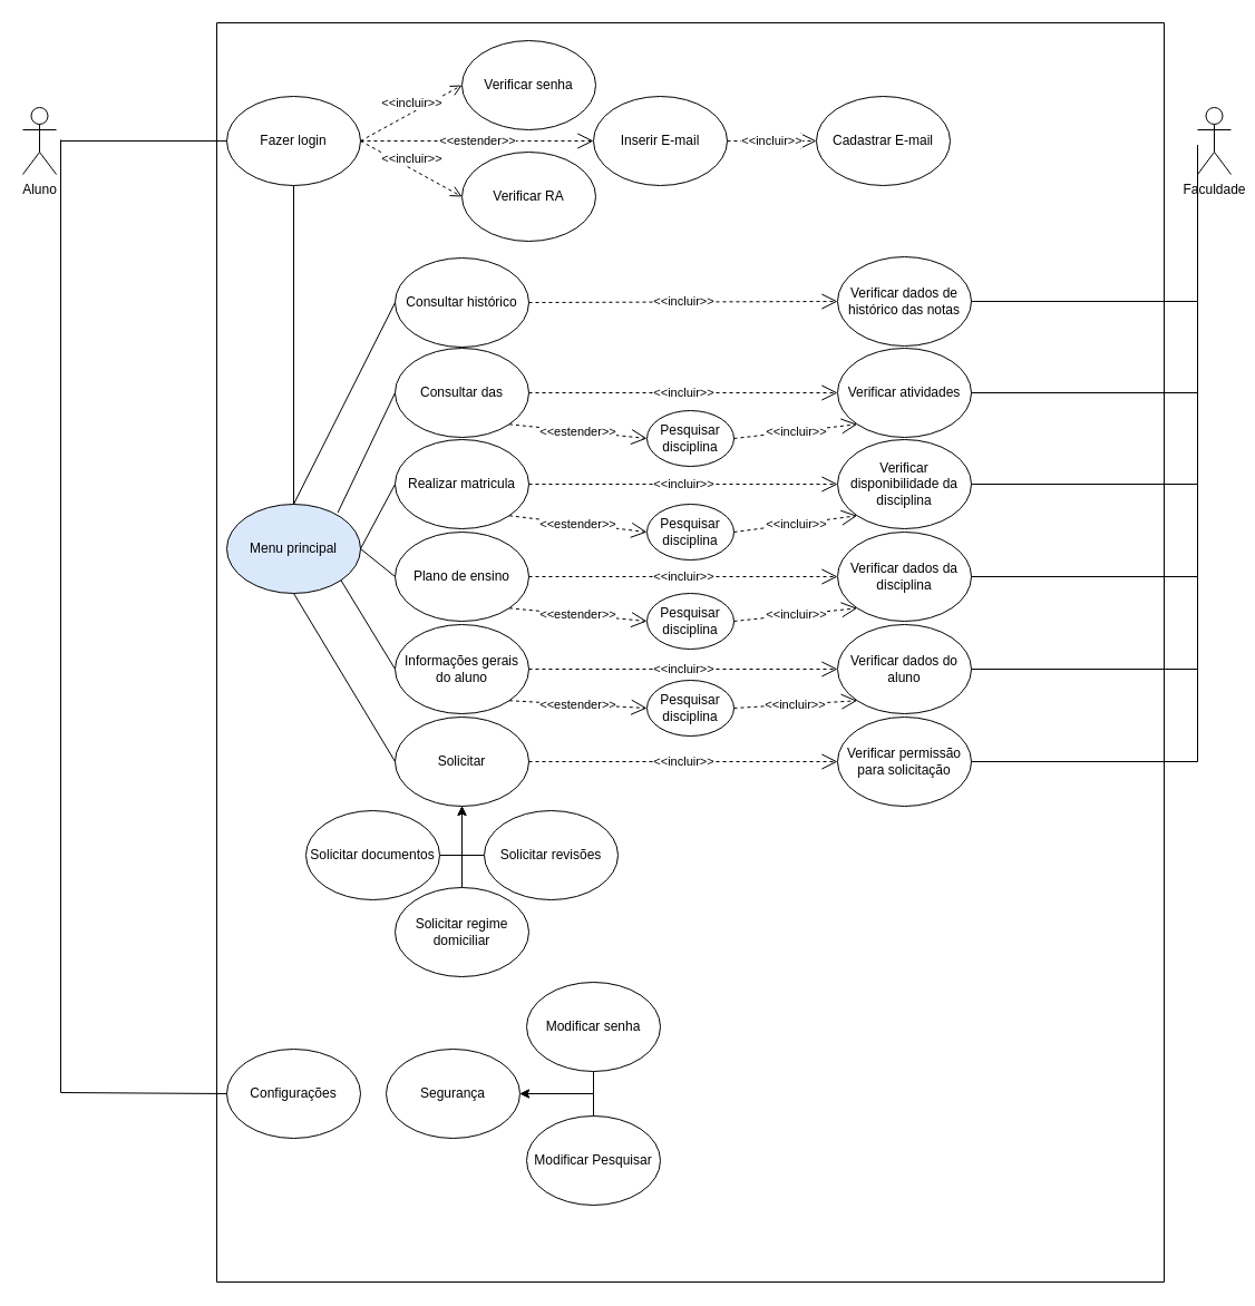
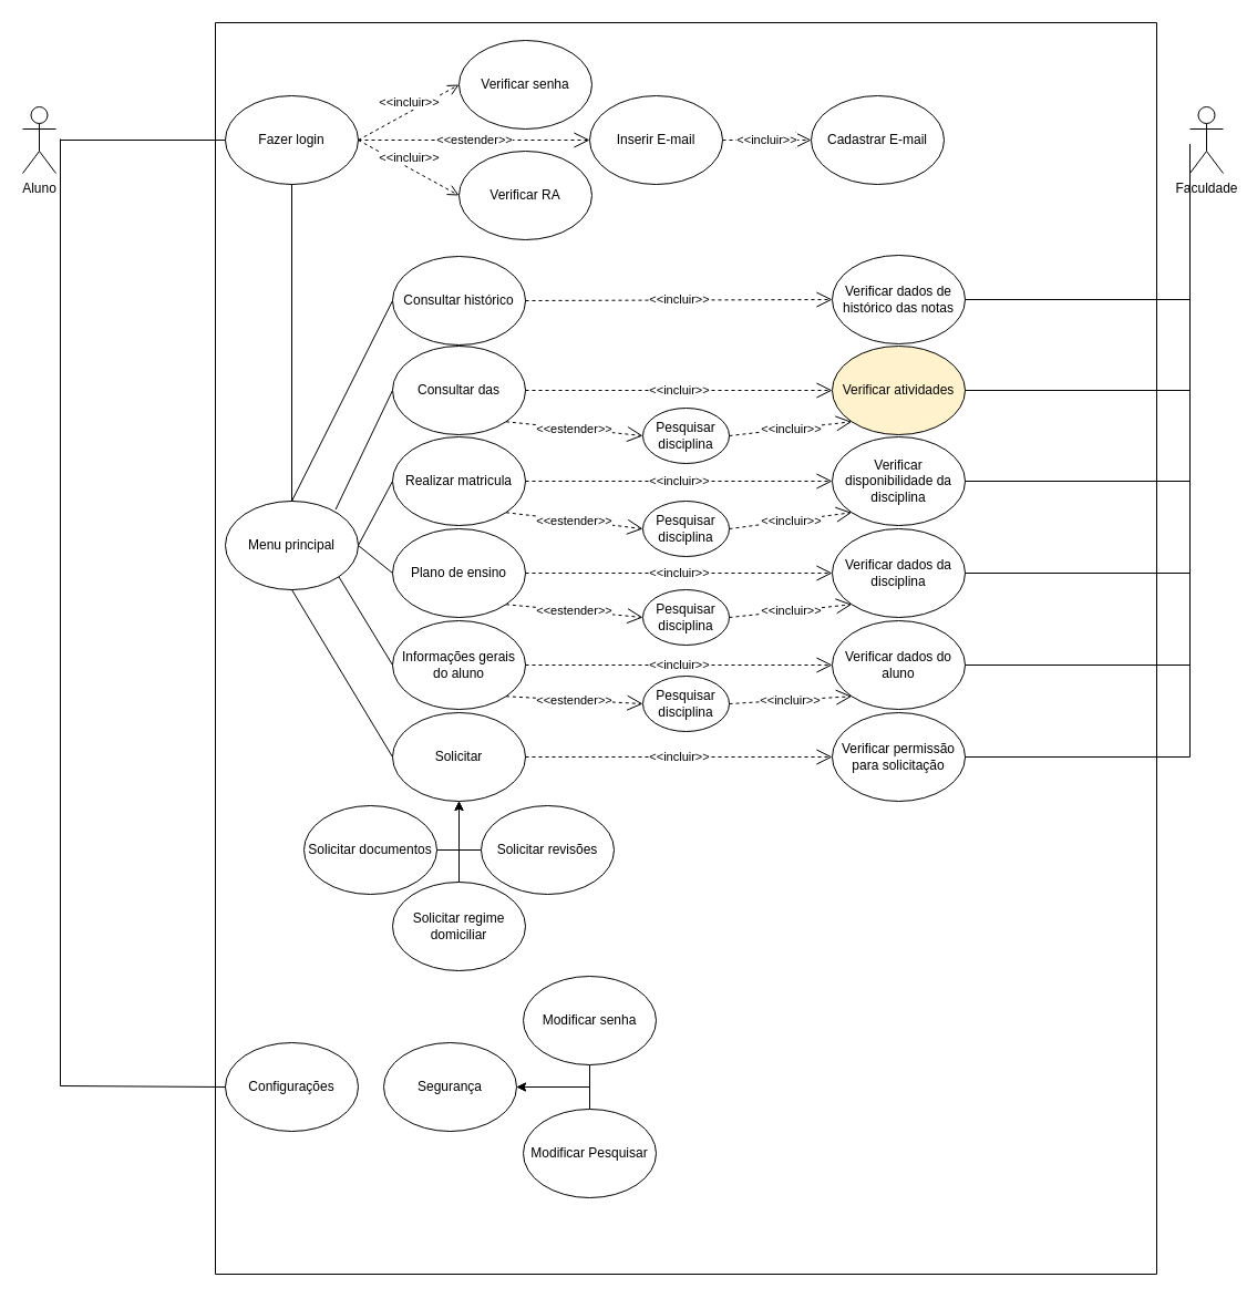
  <mxCell id="0" />
  <mxCell id="1" parent="0" />
  <mxCell id="2" value="Aluno" style="shape=umlActor;verticalLabelPosition=bottom;verticalAlign=top;html=1;outlineConnect=0;" parent="1" vertex="1"><mxGeometry x="20" y="96" width="30" height="60" as="geometry" /></mxCell>
  <mxCell id="3" value="Faculdade" style="shape=umlActor;verticalLabelPosition=bottom;verticalAlign=top;html=1;outlineConnect=0;" parent="1" vertex="1"><mxGeometry x="1074" y="96" width="30" height="60" as="geometry" /></mxCell>
  <mxCell id="4" value="" style="swimlane;startSize=0;" parent="1" vertex="1"><mxGeometry x="194" y="20" width="850" height="1130" as="geometry" /></mxCell>
  <mxCell id="5" value="Fazer login" style="ellipse;whiteSpace=wrap;html=1;" parent="4" vertex="1"><mxGeometry x="9" y="66" width="120" height="80" as="geometry" /></mxCell>
  <mxCell id="6" value="Verificar senha" style="ellipse;whiteSpace=wrap;html=1;" parent="4" vertex="1"><mxGeometry x="220" y="16" width="120" height="80" as="geometry" /></mxCell>
  <mxCell id="7" value="Verificar RA" style="ellipse;whiteSpace=wrap;html=1;" parent="4" vertex="1"><mxGeometry x="220" y="116" width="120" height="80" as="geometry" /></mxCell>
  <mxCell id="8" value="&amp;lt;&amp;lt;incluir&amp;gt;&amp;gt;" style="html=1;verticalAlign=bottom;endArrow=open;dashed=1;endSize=8;curved=0;rounded=0;exitX=1;exitY=0.5;exitDx=0;exitDy=0;entryX=0;entryY=0.5;entryDx=0;entryDy=0;" parent="4" source="5" target="6" edge="1"><mxGeometry relative="1" as="geometry"><mxPoint x="200" y="116" as="sourcePoint" /><mxPoint x="120" y="116" as="targetPoint" /></mxGeometry></mxCell>
  <mxCell id="9" value="&amp;lt;&amp;lt;incluir&amp;gt;&amp;gt;" style="html=1;verticalAlign=bottom;endArrow=open;dashed=1;endSize=8;curved=0;rounded=0;entryX=0;entryY=0.5;entryDx=0;entryDy=0;exitX=1;exitY=0.5;exitDx=0;exitDy=0;" parent="4" source="5" target="7" edge="1"><mxGeometry relative="1" as="geometry"><mxPoint x="200" y="116" as="sourcePoint" /><mxPoint x="120" y="116" as="targetPoint" /></mxGeometry></mxCell>
- <mxCell id="10" value="Menu principal" style="ellipse;whiteSpace=wrap;html=1;fillColor=#dae8fc;" parent="4" vertex="1"><mxGeometry x="9" y="432" width="120" height="80" as="geometry" /></mxCell>
+ <mxCell id="10" value="Menu principal" style="ellipse;whiteSpace=wrap;html=1;" parent="4" vertex="1"><mxGeometry x="9" y="432" width="120" height="80" as="geometry" /></mxCell>
  <mxCell id="11" value="" style="endArrow=none;html=1;rounded=0;entryX=0.5;entryY=1;entryDx=0;entryDy=0;exitX=0.5;exitY=0;exitDx=0;exitDy=0;" parent="4" source="10" target="5" edge="1"><mxGeometry width="50" height="50" relative="1" as="geometry"><mxPoint x="329" y="260" as="sourcePoint" /><mxPoint x="379" y="210" as="targetPoint" /></mxGeometry></mxCell>
  <mxCell id="12" value="Realizar matricula" style="ellipse;whiteSpace=wrap;html=1;" parent="4" vertex="1"><mxGeometry x="160" y="374" width="120" height="80" as="geometry" /></mxCell>
  <mxCell id="13" value="Consultar histórico" style="ellipse;whiteSpace=wrap;html=1;" parent="4" vertex="1"><mxGeometry x="160" y="211" width="120" height="80" as="geometry" /></mxCell>
  <mxCell id="14" value="Consultar das" style="ellipse;whiteSpace=wrap;html=1;" parent="4" vertex="1"><mxGeometry x="160" y="292" width="120" height="80" as="geometry" /></mxCell>
  <mxCell id="15" value="Segurança" style="ellipse;whiteSpace=wrap;html=1;" parent="4" vertex="1"><mxGeometry x="152" y="921" width="120" height="80" as="geometry" /></mxCell>
  <mxCell id="16" value="Solicitar" style="ellipse;whiteSpace=wrap;html=1;" parent="4" vertex="1"><mxGeometry x="160" y="623" width="120" height="80" as="geometry" /></mxCell>
  <mxCell id="17" value="Plano de ensino" style="ellipse;whiteSpace=wrap;html=1;" parent="4" vertex="1"><mxGeometry x="160" y="457" width="120" height="80" as="geometry" /></mxCell>
  <mxCell id="18" value="Verificar disponibilidade da disciplina" style="ellipse;whiteSpace=wrap;html=1;" parent="4" vertex="1"><mxGeometry x="557" y="374" width="120" height="80" as="geometry" /></mxCell>
  <mxCell id="19" value="" style="endArrow=none;html=1;rounded=0;exitX=1;exitY=0.5;exitDx=0;exitDy=0;" parent="4" source="18" edge="1"><mxGeometry width="50" height="50" relative="1" as="geometry"><mxPoint x="610" y="170" as="sourcePoint" /><mxPoint x="880" y="110" as="targetPoint" /><Array as="points"><mxPoint x="880" y="414" /></Array></mxGeometry></mxCell>
- <mxCell id="20" value="Verificar atividades" style="ellipse;whiteSpace=wrap;html=1;" parent="4" vertex="1"><mxGeometry x="557" y="292" width="120" height="80" as="geometry" /></mxCell>
+ <mxCell id="20" value="Verificar atividades" style="ellipse;whiteSpace=wrap;html=1;fillColor=#fff2cc;" parent="4" vertex="1"><mxGeometry x="557" y="292" width="120" height="80" as="geometry" /></mxCell>
  <mxCell id="21" value="" style="endArrow=none;html=1;rounded=0;exitX=1;exitY=0.5;exitDx=0;exitDy=0;" parent="4" source="20" edge="1"><mxGeometry width="50" height="50" relative="1" as="geometry"><mxPoint x="380" y="680" as="sourcePoint" /><mxPoint x="880" y="110" as="targetPoint" /><Array as="points"><mxPoint x="880" y="332" /></Array></mxGeometry></mxCell>
  <mxCell id="22" value="Verificar dados de histórico das notas" style="ellipse;whiteSpace=wrap;html=1;" parent="4" vertex="1"><mxGeometry x="557" y="210" width="120" height="80" as="geometry" /></mxCell>
  <mxCell id="23" value="&amp;lt;&amp;lt;incluir&amp;gt;&amp;gt;" style="endArrow=open;endSize=12;dashed=1;html=1;rounded=0;exitX=1;exitY=0.5;exitDx=0;exitDy=0;entryX=0;entryY=0.5;entryDx=0;entryDy=0;" parent="4" source="13" target="22" edge="1"><mxGeometry width="160" relative="1" as="geometry"><mxPoint x="460" y="170" as="sourcePoint" /><mxPoint x="620" y="170" as="targetPoint" /></mxGeometry></mxCell>
  <mxCell id="24" value="&amp;lt;&amp;lt;incluir&amp;gt;&amp;gt;" style="endArrow=open;endSize=12;dashed=1;html=1;rounded=0;exitX=1;exitY=0.5;exitDx=0;exitDy=0;entryX=0;entryY=0.5;entryDx=0;entryDy=0;" parent="4" source="14" target="20" edge="1"><mxGeometry width="160" relative="1" as="geometry"><mxPoint x="200" y="430" as="sourcePoint" /><mxPoint x="360" y="430" as="targetPoint" /></mxGeometry></mxCell>
  <mxCell id="25" value="&amp;lt;&amp;lt;incluir&amp;gt;&amp;gt;" style="endArrow=open;endSize=12;dashed=1;html=1;rounded=0;entryX=0;entryY=0.5;entryDx=0;entryDy=0;exitX=1;exitY=0.5;exitDx=0;exitDy=0;" parent="4" source="12" target="18" edge="1"><mxGeometry width="160" relative="1" as="geometry"><mxPoint x="280" y="430" as="sourcePoint" /><mxPoint x="360" y="430" as="targetPoint" /></mxGeometry></mxCell>
  <mxCell id="26" style="edgeStyle=orthogonalEdgeStyle;rounded=0;orthogonalLoop=1;jettySize=auto;html=1;exitX=1;exitY=0.5;exitDx=0;exitDy=0;" parent="4" source="27" target="16" edge="1"><mxGeometry relative="1" as="geometry" /></mxCell>
  <mxCell id="27" value="Solicitar documentos" style="ellipse;whiteSpace=wrap;html=1;" parent="4" vertex="1"><mxGeometry x="80" y="707" width="120" height="80" as="geometry" /></mxCell>
  <mxCell id="28" value="" style="endArrow=none;html=1;rounded=0;exitX=1;exitY=0.5;exitDx=0;exitDy=0;" parent="4" source="22" edge="1"><mxGeometry width="50" height="50" relative="1" as="geometry"><mxPoint x="510" y="250" as="sourcePoint" /><mxPoint x="880" y="110" as="targetPoint" /><Array as="points"><mxPoint x="880" y="250" /></Array></mxGeometry></mxCell>
  <mxCell id="29" style="edgeStyle=orthogonalEdgeStyle;rounded=0;orthogonalLoop=1;jettySize=auto;html=1;exitX=0;exitY=0.5;exitDx=0;exitDy=0;entryX=0.5;entryY=1;entryDx=0;entryDy=0;" parent="4" source="30" target="16" edge="1"><mxGeometry relative="1" as="geometry" /></mxCell>
  <mxCell id="30" value="Solicitar revisões" style="ellipse;whiteSpace=wrap;html=1;" parent="4" vertex="1"><mxGeometry x="240" y="707" width="120" height="80" as="geometry" /></mxCell>
  <mxCell id="31" value="Configurações" style="ellipse;whiteSpace=wrap;html=1;" parent="4" vertex="1"><mxGeometry x="9" y="921" width="120" height="80" as="geometry" /></mxCell>
  <mxCell id="32" style="edgeStyle=orthogonalEdgeStyle;rounded=0;orthogonalLoop=1;jettySize=auto;html=1;exitX=0.5;exitY=1;exitDx=0;exitDy=0;entryX=1;entryY=0.5;entryDx=0;entryDy=0;" parent="4" source="33" target="15" edge="1"><mxGeometry relative="1" as="geometry" /></mxCell>
  <mxCell id="33" value="Modificar senha" style="ellipse;whiteSpace=wrap;html=1;" parent="4" vertex="1"><mxGeometry x="278" y="861" width="120" height="80" as="geometry" /></mxCell>
  <mxCell id="34" style="edgeStyle=orthogonalEdgeStyle;rounded=0;orthogonalLoop=1;jettySize=auto;html=1;exitX=0.5;exitY=0;exitDx=0;exitDy=0;entryX=1;entryY=0.5;entryDx=0;entryDy=0;" parent="4" source="35" target="15" edge="1"><mxGeometry relative="1" as="geometry" /></mxCell>
  <mxCell id="35" value="Modificar Pesquisar" style="ellipse;whiteSpace=wrap;html=1;" parent="4" vertex="1"><mxGeometry x="278" y="981" width="120" height="80" as="geometry" /></mxCell>
  <mxCell id="36" value="Inserir E-mail" style="ellipse;whiteSpace=wrap;html=1;" parent="4" vertex="1"><mxGeometry x="338" y="66" width="120" height="80" as="geometry" /></mxCell>
  <mxCell id="37" value="&amp;lt;&amp;lt;estender&amp;gt;&amp;gt;" style="endArrow=open;endSize=12;dashed=1;html=1;rounded=0;exitX=1;exitY=0.5;exitDx=0;exitDy=0;entryX=0;entryY=0.5;entryDx=0;entryDy=0;" parent="4" source="5" target="36" edge="1"><mxGeometry width="160" relative="1" as="geometry"><mxPoint x="430" y="190" as="sourcePoint" /><mxPoint x="590" y="190" as="targetPoint" /></mxGeometry></mxCell>
  <mxCell id="38" value="Verificar dados da disciplina" style="ellipse;whiteSpace=wrap;html=1;" parent="4" vertex="1"><mxGeometry x="557" y="457" width="120" height="80" as="geometry" /></mxCell>
  <mxCell id="39" value="&amp;lt;&amp;lt;incluir&amp;gt;&amp;gt;" style="endArrow=open;endSize=12;dashed=1;html=1;rounded=0;exitX=1;exitY=0.5;exitDx=0;exitDy=0;entryX=0;entryY=0.5;entryDx=0;entryDy=0;" parent="4" source="17" target="38" edge="1"><mxGeometry width="160" relative="1" as="geometry"><mxPoint x="430" y="600" as="sourcePoint" /><mxPoint x="590" y="600" as="targetPoint" /></mxGeometry></mxCell>
  <mxCell id="40" value="" style="endArrow=none;html=1;rounded=0;exitX=1;exitY=0.5;exitDx=0;exitDy=0;" parent="4" source="38" edge="1"><mxGeometry width="50" height="50" relative="1" as="geometry"><mxPoint x="480" y="720" as="sourcePoint" /><mxPoint x="880" y="110" as="targetPoint" /><Array as="points"><mxPoint x="880" y="497" /></Array></mxGeometry></mxCell>
  <mxCell id="41" value="Verificar permissão para solicitação" style="ellipse;whiteSpace=wrap;html=1;" parent="4" vertex="1"><mxGeometry x="557" y="623" width="120" height="80" as="geometry" /></mxCell>
  <mxCell id="42" value="&amp;lt;&amp;lt;incluir&amp;gt;&amp;gt;" style="endArrow=open;endSize=12;dashed=1;html=1;rounded=0;exitX=1;exitY=0.5;exitDx=0;exitDy=0;entryX=0;entryY=0.5;entryDx=0;entryDy=0;" parent="4" source="16" target="41" edge="1"><mxGeometry width="160" relative="1" as="geometry"><mxPoint x="520" y="662" as="sourcePoint" /><mxPoint x="680" y="662" as="targetPoint" /></mxGeometry></mxCell>
  <mxCell id="43" value="" style="endArrow=none;html=1;rounded=0;exitX=1;exitY=0.5;exitDx=0;exitDy=0;" parent="4" source="41" edge="1"><mxGeometry width="50" height="50" relative="1" as="geometry"><mxPoint x="640" y="690" as="sourcePoint" /><mxPoint x="880" y="110" as="targetPoint" /><Array as="points"><mxPoint x="880" y="663" /></Array></mxGeometry></mxCell>
  <mxCell id="44" style="edgeStyle=orthogonalEdgeStyle;rounded=0;orthogonalLoop=1;jettySize=auto;html=1;exitX=0.5;exitY=0;exitDx=0;exitDy=0;entryX=0.5;entryY=1;entryDx=0;entryDy=0;endArrow=open;" parent="4" source="45" target="16" edge="1"><mxGeometry relative="1" as="geometry" /></mxCell>
  <mxCell id="45" value="Solicitar regime domiciliar" style="ellipse;whiteSpace=wrap;html=1;" parent="4" vertex="1"><mxGeometry x="160" y="776" width="120" height="80" as="geometry" /></mxCell>
  <mxCell id="46" value="Informações gerais do aluno" style="ellipse;whiteSpace=wrap;html=1;" parent="4" vertex="1"><mxGeometry x="160" y="540" width="120" height="80" as="geometry" /></mxCell>
  <mxCell id="47" value="Verificar dados do aluno" style="ellipse;whiteSpace=wrap;html=1;" parent="4" vertex="1"><mxGeometry x="557" y="540" width="120" height="80" as="geometry" /></mxCell>
  <mxCell id="48" value="&amp;lt;&amp;lt;incluir&amp;gt;&amp;gt;" style="endArrow=open;endSize=12;dashed=1;html=1;rounded=0;exitX=1;exitY=0.5;exitDx=0;exitDy=0;entryX=0;entryY=0.5;entryDx=0;entryDy=0;" parent="4" source="46" target="47" edge="1"><mxGeometry width="160" relative="1" as="geometry"><mxPoint x="370" y="640" as="sourcePoint" /><mxPoint x="530" y="640" as="targetPoint" /></mxGeometry></mxCell>
  <mxCell id="49" value="" style="endArrow=none;html=1;rounded=0;exitX=1;exitY=0.5;exitDx=0;exitDy=0;entryX=0;entryY=0.5;entryDx=0;entryDy=0;" parent="4" source="10" target="12" edge="1"><mxGeometry width="50" height="50" relative="1" as="geometry"><mxPoint x="102" y="440" as="sourcePoint" /><mxPoint x="152" y="390" as="targetPoint" /></mxGeometry></mxCell>
  <mxCell id="50" value="" style="endArrow=none;html=1;rounded=0;entryX=0;entryY=0.5;entryDx=0;entryDy=0;exitX=1;exitY=0.5;exitDx=0;exitDy=0;" parent="4" source="10" target="17" edge="1"><mxGeometry width="50" height="50" relative="1" as="geometry"><mxPoint x="60" y="600" as="sourcePoint" /><mxPoint x="110" y="550" as="targetPoint" /></mxGeometry></mxCell>
  <mxCell id="51" value="" style="endArrow=none;html=1;rounded=0;exitX=0.83;exitY=0.094;exitDx=0;exitDy=0;exitPerimeter=0;entryX=0;entryY=0.5;entryDx=0;entryDy=0;" parent="4" source="10" target="14" edge="1"><mxGeometry width="50" height="50" relative="1" as="geometry"><mxPoint x="90" y="430" as="sourcePoint" /><mxPoint x="140" y="380" as="targetPoint" /></mxGeometry></mxCell>
  <mxCell id="52" value="" style="endArrow=none;html=1;rounded=0;entryX=1;entryY=1;entryDx=0;entryDy=0;exitX=0;exitY=0.5;exitDx=0;exitDy=0;" parent="4" source="46" target="10" edge="1"><mxGeometry width="50" height="50" relative="1" as="geometry"><mxPoint x="70" y="610" as="sourcePoint" /><mxPoint x="120" y="560" as="targetPoint" /></mxGeometry></mxCell>
  <mxCell id="53" value="" style="endArrow=none;html=1;rounded=0;entryX=0.5;entryY=1;entryDx=0;entryDy=0;exitX=0;exitY=0.5;exitDx=0;exitDy=0;" parent="4" source="16" target="10" edge="1"><mxGeometry width="50" height="50" relative="1" as="geometry"><mxPoint x="44" y="660" as="sourcePoint" /><mxPoint x="94" y="610" as="targetPoint" /></mxGeometry></mxCell>
  <mxCell id="54" value="" style="endArrow=none;html=1;rounded=0;entryX=0;entryY=0.5;entryDx=0;entryDy=0;exitX=0.5;exitY=0;exitDx=0;exitDy=0;" parent="4" source="10" target="13" edge="1"><mxGeometry width="50" height="50" relative="1" as="geometry"><mxPoint x="70" y="450" as="sourcePoint" /><mxPoint x="140" y="320" as="targetPoint" /></mxGeometry></mxCell>
  <mxCell id="55" value="Cadastrar E-mail" style="ellipse;whiteSpace=wrap;html=1;" parent="4" vertex="1"><mxGeometry x="538" y="66" width="120" height="80" as="geometry" /></mxCell>
  <mxCell id="56" value="&amp;lt;&amp;lt;incluir&amp;gt;&amp;gt;" style="endArrow=open;endSize=12;dashed=1;html=1;rounded=0;exitX=1;exitY=0.5;exitDx=0;exitDy=0;entryX=0;entryY=0.5;entryDx=0;entryDy=0;" parent="4" source="36" target="55" edge="1"><mxGeometry width="160" relative="1" as="geometry"><mxPoint x="450" y="150" as="sourcePoint" /><mxPoint x="610" y="150" as="targetPoint" /></mxGeometry></mxCell>
  <mxCell id="57" value="Pesquisar disciplina" style="ellipse;whiteSpace=wrap;html=1;" parent="4" vertex="1"><mxGeometry x="386" y="348" width="78" height="50" as="geometry" /></mxCell>
  <mxCell id="58" value="&amp;lt;&amp;lt;estender&amp;gt;&amp;gt;" style="endArrow=open;endSize=12;dashed=1;html=1;rounded=0;exitX=1;exitY=1;exitDx=0;exitDy=0;entryX=0;entryY=0.5;entryDx=0;entryDy=0;" parent="4" source="14" target="57" edge="1"><mxGeometry width="160" relative="1" as="geometry"><mxPoint x="260" y="380" as="sourcePoint" /><mxPoint x="420" y="380" as="targetPoint" /></mxGeometry></mxCell>
  <mxCell id="59" value="Pesquisar disciplina" style="ellipse;whiteSpace=wrap;html=1;" parent="4" vertex="1"><mxGeometry x="386" y="432" width="78" height="50" as="geometry" /></mxCell>
  <mxCell id="60" value="&amp;lt;&amp;lt;estender&amp;gt;&amp;gt;" style="endArrow=open;endSize=12;dashed=1;html=1;rounded=0;exitX=1;exitY=1;exitDx=0;exitDy=0;entryX=0;entryY=0.5;entryDx=0;entryDy=0;" parent="4" source="12" target="59" edge="1"><mxGeometry width="160" relative="1" as="geometry"><mxPoint x="440" y="480" as="sourcePoint" /><mxPoint x="600" y="480" as="targetPoint" /></mxGeometry></mxCell>
  <mxCell id="61" value="Pesquisar disciplina" style="ellipse;whiteSpace=wrap;html=1;" parent="4" vertex="1"><mxGeometry x="386" y="512" width="78" height="50" as="geometry" /></mxCell>
  <mxCell id="62" value="&amp;lt;&amp;lt;estender&amp;gt;&amp;gt;" style="endArrow=open;endSize=12;dashed=1;html=1;rounded=0;exitX=1;exitY=1;exitDx=0;exitDy=0;entryX=0;entryY=0.5;entryDx=0;entryDy=0;" parent="4" source="17" target="61" edge="1"><mxGeometry width="160" relative="1" as="geometry"><mxPoint x="262" y="547" as="sourcePoint" /><mxPoint x="370" y="562" as="targetPoint" /></mxGeometry></mxCell>
  <mxCell id="63" value="Pesquisar disciplina" style="ellipse;whiteSpace=wrap;html=1;" parent="4" vertex="1"><mxGeometry x="386" y="590" width="78" height="50" as="geometry" /></mxCell>
  <mxCell id="64" value="&amp;lt;&amp;lt;estender&amp;gt;&amp;gt;" style="endArrow=open;endSize=12;dashed=1;html=1;rounded=0;exitX=1;exitY=1;exitDx=0;exitDy=0;entryX=0;entryY=0.5;entryDx=0;entryDy=0;" parent="4" source="46" target="63" edge="1"><mxGeometry width="160" relative="1" as="geometry"><mxPoint x="262" y="623" as="sourcePoint" /><mxPoint x="370" y="635" as="targetPoint" /></mxGeometry></mxCell>
  <mxCell id="65" value="&amp;lt;&amp;lt;incluir&amp;gt;&amp;gt;" style="endArrow=open;endSize=12;dashed=1;html=1;rounded=0;entryX=0;entryY=1;entryDx=0;entryDy=0;exitX=1;exitY=0.5;exitDx=0;exitDy=0;" edge="1" parent="4" source="57" target="20"><mxGeometry width="160" relative="1" as="geometry"><mxPoint x="272" y="370" as="sourcePoint" /><mxPoint x="369" y="383" as="targetPoint" /></mxGeometry></mxCell>
  <mxCell id="66" value="&amp;lt;&amp;lt;incluir&amp;gt;&amp;gt;" style="endArrow=open;endSize=12;dashed=1;html=1;rounded=0;entryX=0;entryY=1;entryDx=0;entryDy=0;exitX=1;exitY=0.5;exitDx=0;exitDy=0;" edge="1" parent="4" source="59" target="18"><mxGeometry width="160" relative="1" as="geometry"><mxPoint x="470" y="470" as="sourcePoint" /><mxPoint x="581" y="457" as="targetPoint" /></mxGeometry></mxCell>
  <mxCell id="67" value="&amp;lt;&amp;lt;incluir&amp;gt;&amp;gt;" style="endArrow=open;endSize=12;dashed=1;html=1;rounded=0;entryX=0;entryY=1;entryDx=0;entryDy=0;exitX=1;exitY=0.5;exitDx=0;exitDy=0;" edge="1" parent="4" source="61" target="38"><mxGeometry width="160" relative="1" as="geometry"><mxPoint x="470" y="552" as="sourcePoint" /><mxPoint x="581" y="537" as="targetPoint" /></mxGeometry></mxCell>
  <mxCell id="68" value="&amp;lt;&amp;lt;incluir&amp;gt;&amp;gt;" style="endArrow=open;endSize=12;dashed=1;html=1;rounded=0;entryX=0;entryY=1;entryDx=0;entryDy=0;exitX=1;exitY=0.5;exitDx=0;exitDy=0;" edge="1" parent="4" source="63" target="47"><mxGeometry width="160" relative="1" as="geometry"><mxPoint x="458" y="632" as="sourcePoint" /><mxPoint x="569" y="620" as="targetPoint" /></mxGeometry></mxCell>
  <mxCell id="69" value="" style="endArrow=none;html=1;rounded=0;entryX=0;entryY=0.5;entryDx=0;entryDy=0;" parent="1" target="5" edge="1"><mxGeometry width="50" height="50" relative="1" as="geometry"><mxPoint x="54" y="126" as="sourcePoint" /><mxPoint x="84" y="180" as="targetPoint" /></mxGeometry></mxCell>
  <mxCell id="70" value="" style="endArrow=none;html=1;rounded=0;exitX=0;exitY=0.5;exitDx=0;exitDy=0;" parent="1" source="31" edge="1"><mxGeometry width="50" height="50" relative="1" as="geometry"><mxPoint x="163" y="925" as="sourcePoint" /><mxPoint x="54" y="125" as="targetPoint" /><Array as="points"><mxPoint x="54" y="980" /></Array></mxGeometry></mxCell>
  <mxCell id="71" value="" style="endArrow=none;html=1;rounded=0;entryX=1;entryY=0.5;entryDx=0;entryDy=0;" parent="1" target="47" edge="1"><mxGeometry width="50" height="50" relative="1" as="geometry"><mxPoint x="1074" y="130" as="sourcePoint" /><mxPoint x="534" y="460" as="targetPoint" /><Array as="points"><mxPoint x="1074" y="600" /></Array></mxGeometry></mxCell>
